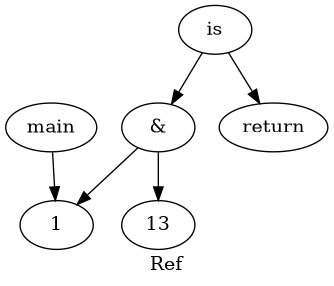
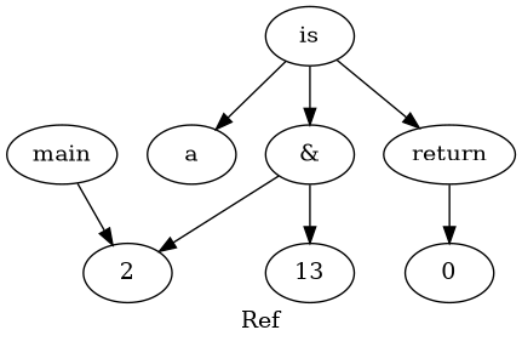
  digraph {
    label=Ref
    n1 [label=main]
-   n2 [label=1]
+   n2 [label=2]
    n3 [label=is]
+   n4 [label=a]
    n5 [label="&"]
    n6 [label=return]
    n7 [label=13]
+   n8 [label=0]
    n1 -> n2
+   n3 -> n4
    n3 -> n5
    n3 -> n6
    n5 -> n2
    n5 -> n7
+   n6 -> n8
  }
